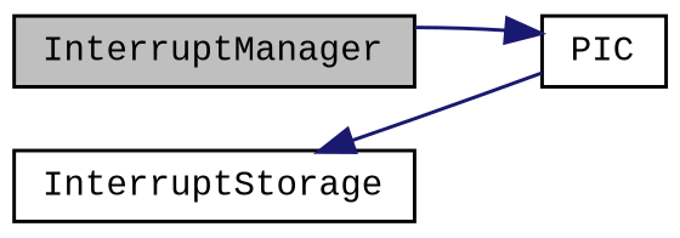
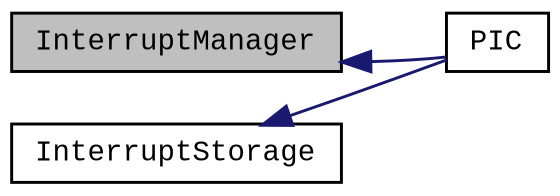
  digraph {
    fontname="Liberation Mono"
    rankdir=LR
    node [color=black fontname="Liberation Mono" fontsize=10 shape=record]
    edge [color=midnightblue dir=back fontname="Liberation Mono" fontsize=10 labelfontname=Helvetica labelfontsize=10 style=solid]
    n1 [fillcolor=grey75 fontcolor=black height=0.2 label=InterruptManager style=filled width=0.4]
    n2 [height=0.2 label=InterruptStorage width=0.4]
    n3 [height=0.2 label=PIC width=0.4]
    n2 -> n3
-   n3 -> n1
+   n1 -> n3
  }
